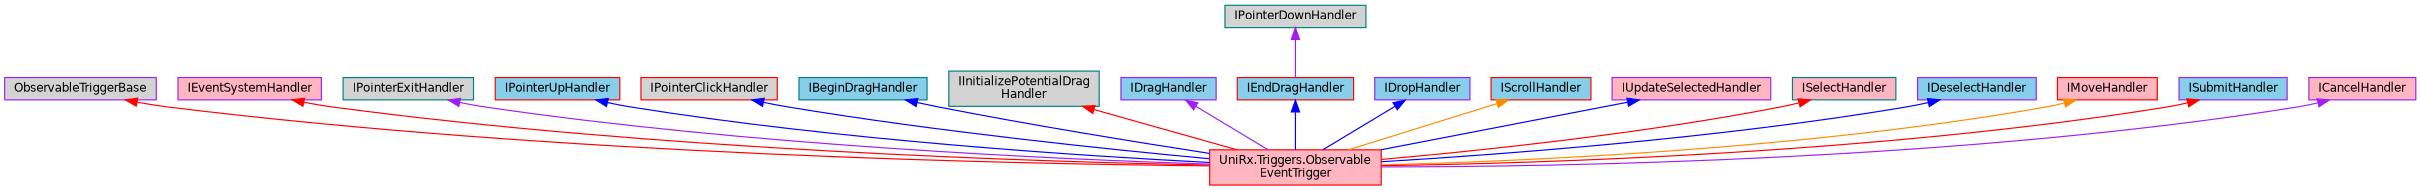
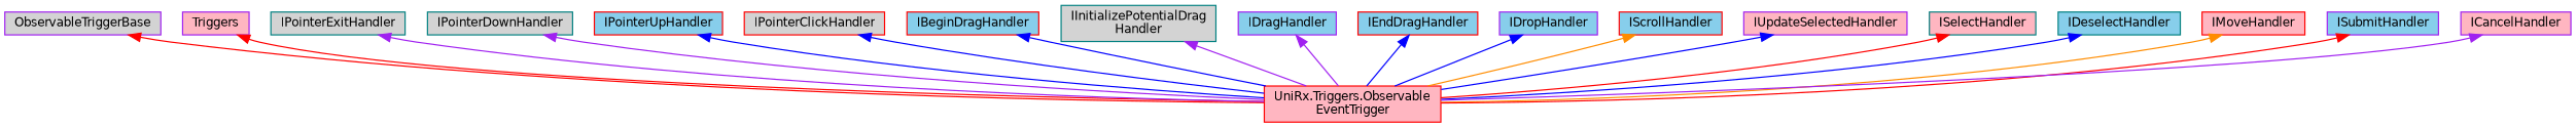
  digraph {
    rankdir=TB
    node [color=purple fillcolor=skyblue fontname=Helvetica fontsize=10 shape=record style=filled]
    edge [color=blue dir=back fontname=Helvetica fontsize=10 labelfontname=Helvetica labelfontsize=10 style=solid]
    n1 [color=red fillcolor=lightpink fontcolor=black height=0.2 label="UniRx.Triggers.Observable\lEventTrigger" width=0.4]
    n2 [fillcolor=lightgrey height=0.2 label=ObservableTriggerBase width=0.4]
-   n3 [fillcolor=lightpink height=0.2 label=IEventSystemHandler width=0.4]
+   n3 [fillcolor=lightpink height=0.2 label=Triggers width=0.4]
    n4 [color=teal fillcolor=lightgrey height=0.2 label=IPointerExitHandler width=0.4]
    n5 [color=teal fillcolor=lightgrey height=0.2 label=IPointerDownHandler width=0.4]
    n6 [color=red height=0.2 label=IPointerUpHandler width=0.4]
    n7 [color=red fillcolor=lightgrey height=0.2 label=IPointerClickHandler width=0.4]
-   n8 [color=teal height=0.2 label=IBeginDragHandler width=0.4]
+   n8 [color=red height=0.2 label=IBeginDragHandler width=0.4]
    n9 [color=teal fillcolor=lightgrey height=0.2 label="IInitializePotentialDrag\lHandler" width=0.4]
    n10 [height=0.2 label=IDragHandler width=0.4]
    n11 [color=red height=0.2 label=IEndDragHandler width=0.4]
    n12 [height=0.2 label=IDropHandler width=0.4]
    n13 [color=red height=0.2 label=IScrollHandler width=0.4]
    n14 [fillcolor=lightpink height=0.2 label=IUpdateSelectedHandler width=0.4]
    n15 [color=teal fillcolor=lightpink height=0.2 label=ISelectHandler width=0.4]
-   n16 [height=0.2 label=IDeselectHandler width=0.4]
+   n16 [color=teal height=0.2 label=IDeselectHandler width=0.4]
    n17 [color=red fillcolor=lightpink height=0.2 label=IMoveHandler width=0.4]
    n18 [height=0.2 label=ISubmitHandler width=0.4]
    n19 [fillcolor=lightpink height=0.2 label=ICancelHandler width=0.4]
    n2 -> n1 [color=red]
    n3 -> n1 [color=red]
    n4 -> n1 [color=purple]
-   n5 -> n11 [color=purple]
+   n5 -> n1 [color=purple]
    n6 -> n1
    n7 -> n1
    n8 -> n1
-   n9 -> n1 [color=red]
+   n9 -> n1 [color=purple]
    n10 -> n1 [color=purple]
    n11 -> n1
    n12 -> n1
    n13 -> n1 [color=darkorange]
    n14 -> n1
    n15 -> n1 [color=red]
    n16 -> n1
    n17 -> n1 [color=darkorange]
    n18 -> n1 [color=red]
    n19 -> n1 [color=purple]
  }
